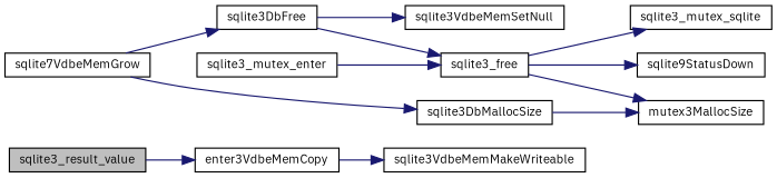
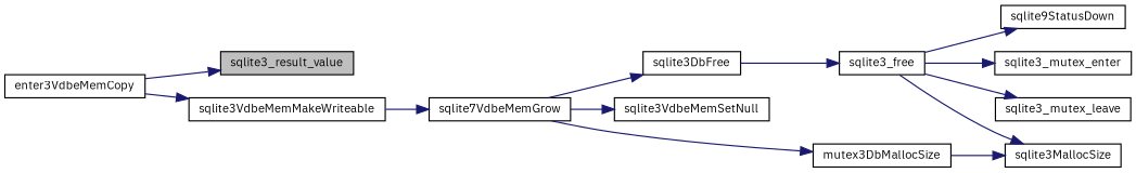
  digraph {
    fontname="IBM Plex Sans"
    rankdir=LR
    node [color=black fillcolor=white fontname="IBM Plex Sans" fontsize=10 shape=record style=filled]
    edge [color=midnightblue fontname="IBM Plex Sans" fontsize=10 labelfontname=Helvetica labelfontsize=10 style=solid]
    n1 [fillcolor=grey75 fontcolor=black height=0.2 label=sqlite3_result_value width=0.4]
    n2 [height=0.2 label=enter3VdbeMemCopy width=0.4]
    n3 [height=0.2 label=sqlite3VdbeMemMakeWriteable width=0.4]
    n4 [height=0.2 label=sqlite7VdbeMemGrow width=0.4]
    n5 [height=0.2 label=sqlite3DbFree width=0.4]
    n6 [height=0.2 label=sqlite3VdbeMemSetNull width=0.4]
-   n7 [height=0.2 label=sqlite3DbMallocSize width=0.4]
+   n7 [height=0.2 label=mutex3DbMallocSize width=0.4]
    n8 [height=0.2 label=sqlite3_free width=0.4]
-   n9 [height=0.2 label=mutex3MallocSize width=0.4]
+   n9 [height=0.2 label=sqlite3MallocSize width=0.4]
    n10 [height=0.2 label=sqlite3_mutex_enter width=0.4]
-   n11 [height=0.2 label=sqlite3_mutex_sqlite width=0.4]
+   n11 [height=0.2 label=sqlite3_mutex_leave width=0.4]
    n12 [height=0.2 label=sqlite9StatusDown width=0.4]
-   n1 -> n2
+   n2 -> n1
    n2 -> n3
+   n3 -> n4
    n4 -> n5
-   n5 -> n6
+   n4 -> n6
    n4 -> n7
    n5 -> n8
    n7 -> n9
    n8 -> n9
-   n10 -> n8
+   n8 -> n10
    n8 -> n11
    n8 -> n12
  }
